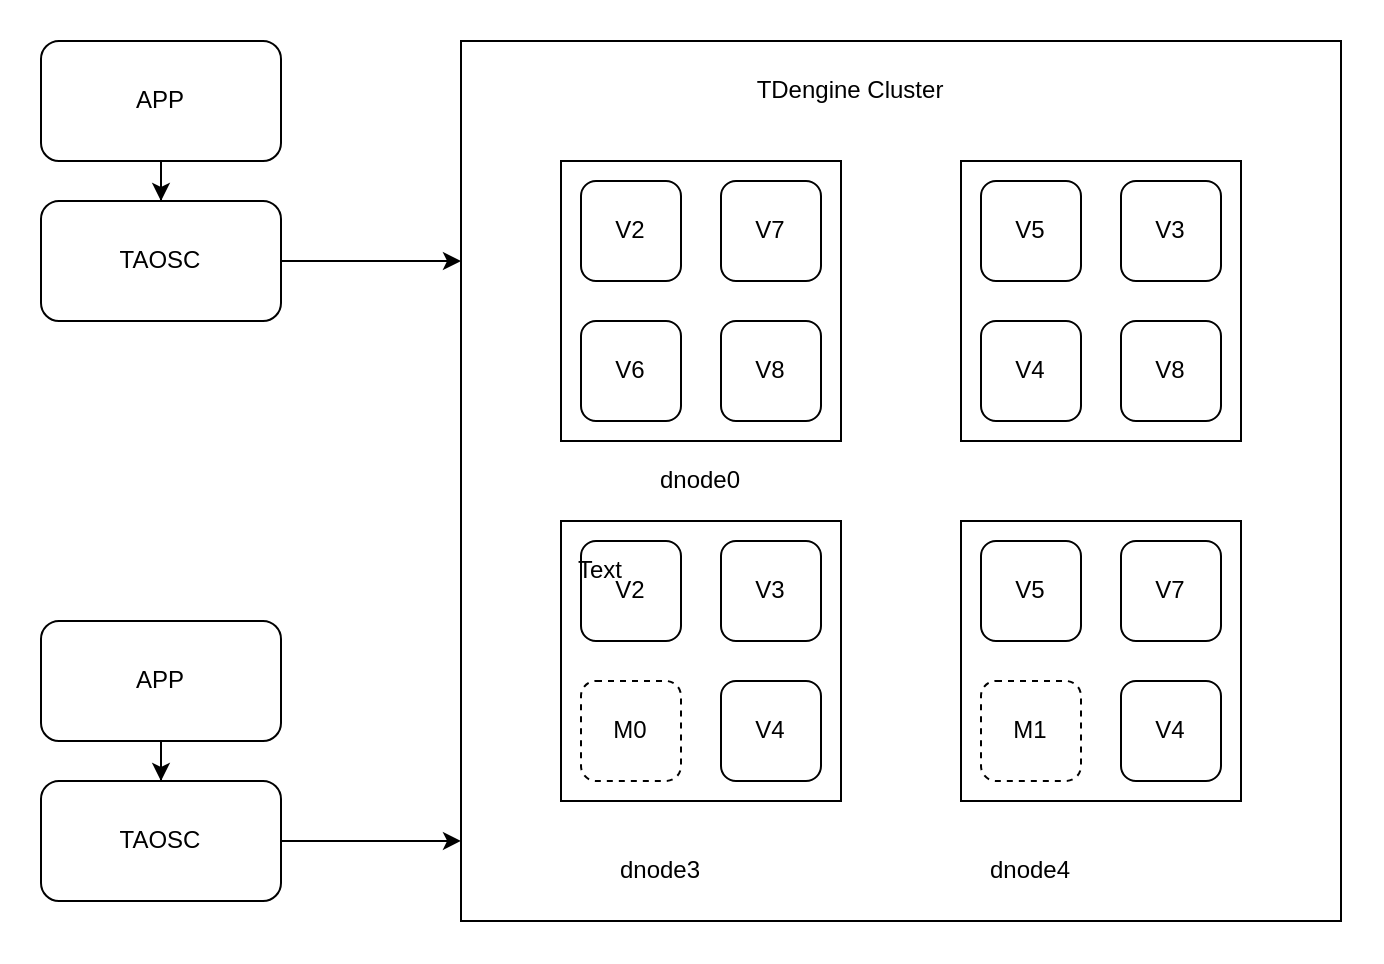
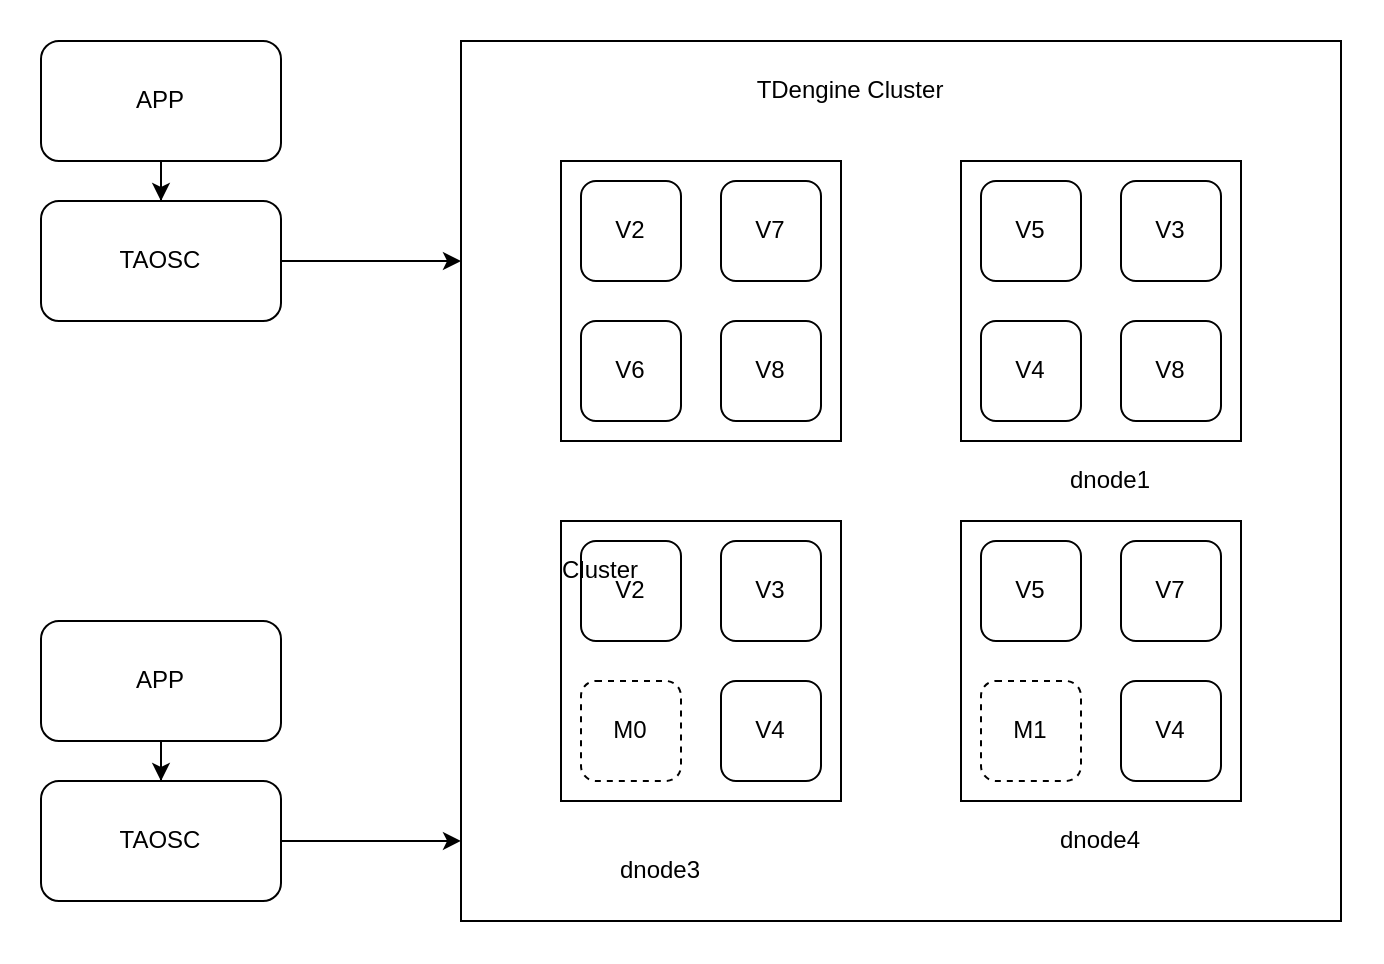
  <mxCell id="0" />
  <mxCell id="1" parent="0" />
  <mxCell id="2" value="" style="whiteSpace=wrap;html=1;aspect=fixed;" vertex="1" parent="1"><mxGeometry x="230" y="20" width="440" height="440" as="geometry" /></mxCell>
  <mxCell id="3" value="" style="edgeStyle=orthogonalEdgeStyle;rounded=0;orthogonalLoop=1;jettySize=auto;html=1;" edge="1" parent="1" source="4" target="6"><mxGeometry relative="1" as="geometry" /></mxCell>
  <mxCell id="4" value="APP" style="rounded=1;whiteSpace=wrap;html=1;" vertex="1" parent="1"><mxGeometry x="20" y="20" width="120" height="60" as="geometry" /></mxCell>
  <mxCell id="5" style="edgeStyle=orthogonalEdgeStyle;rounded=0;orthogonalLoop=1;jettySize=auto;html=1;entryX=0;entryY=0.25;entryDx=0;entryDy=0;" edge="1" parent="1" source="6" target="2"><mxGeometry relative="1" as="geometry" /></mxCell>
  <mxCell id="6" value="TAOSC" style="rounded=1;whiteSpace=wrap;html=1;" vertex="1" parent="1"><mxGeometry x="20" y="100" width="120" height="60" as="geometry" /></mxCell>
  <mxCell id="7" value="" style="edgeStyle=orthogonalEdgeStyle;rounded=0;orthogonalLoop=1;jettySize=auto;html=1;" edge="1" parent="1" source="8" target="9"><mxGeometry relative="1" as="geometry" /></mxCell>
  <mxCell id="8" value="APP" style="rounded=1;whiteSpace=wrap;html=1;" vertex="1" parent="1"><mxGeometry x="20" y="310" width="120" height="60" as="geometry" /></mxCell>
  <mxCell id="9" value="TAOSC" style="rounded=1;whiteSpace=wrap;html=1;" vertex="1" parent="1"><mxGeometry x="20" y="390" width="120" height="60" as="geometry" /></mxCell>
  <mxCell id="10" value="" style="whiteSpace=wrap;html=1;aspect=fixed;" vertex="1" parent="1"><mxGeometry x="280" y="80" width="140" height="140" as="geometry" /></mxCell>
  <mxCell id="11" value="V2" style="rounded=1;whiteSpace=wrap;html=1;" vertex="1" parent="1"><mxGeometry x="290" y="90" width="50" height="50" as="geometry" /></mxCell>
  <mxCell id="12" value="V7" style="rounded=1;whiteSpace=wrap;html=1;" vertex="1" parent="1"><mxGeometry x="360" y="90" width="50" height="50" as="geometry" /></mxCell>
  <mxCell id="13" value="V6&lt;span style=&quot;color: rgba(0, 0, 0, 0); font-family: monospace; font-size: 0px; text-align: start; text-wrap: nowrap;&quot;&gt;%3CmxGraphModel%3E%3Croot%3E%3CmxCell%20id%3D%220%22%2F%3E%3CmxCell%20id%3D%221%22%20parent%3D%220%22%2F%3E%3CmxCell%20id%3D%222%22%20value%3D%22V7%22%20style%3D%22rounded%3D1%3BwhiteSpace%3Dwrap%3Bhtml%3D1%3B%22%20vertex%3D%221%22%20parent%3D%221%22%3E%3CmxGeometry%20x%3D%22470%22%20y%3D%22240%22%20width%3D%2250%22%20height%3D%2250%22%20as%3D%22geometry%22%2F%3E%3C%2FmxCell%3E%3C%2Froot%3E%3C%2FmxGraphModel%3E&lt;/span&gt;" style="rounded=1;whiteSpace=wrap;html=1;" vertex="1" parent="1"><mxGeometry x="290" y="160" width="50" height="50" as="geometry" /></mxCell>
  <mxCell id="14" value="V8" style="rounded=1;whiteSpace=wrap;html=1;" vertex="1" parent="1"><mxGeometry x="360" y="160" width="50" height="50" as="geometry" /></mxCell>
  <mxCell id="15" value="" style="whiteSpace=wrap;html=1;aspect=fixed;" vertex="1" parent="1"><mxGeometry x="480" y="80" width="140" height="140" as="geometry" /></mxCell>
  <mxCell id="16" value="V5" style="rounded=1;whiteSpace=wrap;html=1;" vertex="1" parent="1"><mxGeometry x="490" y="90" width="50" height="50" as="geometry" /></mxCell>
  <mxCell id="17" value="V3" style="rounded=1;whiteSpace=wrap;html=1;" vertex="1" parent="1"><mxGeometry x="560" y="90" width="50" height="50" as="geometry" /></mxCell>
  <mxCell id="18" value="V4" style="rounded=1;whiteSpace=wrap;html=1;" vertex="1" parent="1"><mxGeometry x="490" y="160" width="50" height="50" as="geometry" /></mxCell>
  <mxCell id="19" value="V8" style="rounded=1;whiteSpace=wrap;html=1;" vertex="1" parent="1"><mxGeometry x="560" y="160" width="50" height="50" as="geometry" /></mxCell>
  <mxCell id="20" value="" style="whiteSpace=wrap;html=1;aspect=fixed;" vertex="1" parent="1"><mxGeometry x="280" y="260" width="140" height="140" as="geometry" /></mxCell>
  <mxCell id="21" value="V2" style="rounded=1;whiteSpace=wrap;html=1;" vertex="1" parent="1"><mxGeometry x="290" y="270" width="50" height="50" as="geometry" /></mxCell>
  <mxCell id="22" value="V3" style="rounded=1;whiteSpace=wrap;html=1;" vertex="1" parent="1"><mxGeometry x="360" y="270" width="50" height="50" as="geometry" /></mxCell>
  <mxCell id="23" value="M0" style="rounded=1;whiteSpace=wrap;html=1;dashed=1;" vertex="1" parent="1"><mxGeometry x="290" y="340" width="50" height="50" as="geometry" /></mxCell>
  <mxCell id="24" value="V4" style="rounded=1;whiteSpace=wrap;html=1;" vertex="1" parent="1"><mxGeometry x="360" y="340" width="50" height="50" as="geometry" /></mxCell>
  <mxCell id="25" value="" style="whiteSpace=wrap;html=1;aspect=fixed;" vertex="1" parent="1"><mxGeometry x="480" y="260" width="140" height="140" as="geometry" /></mxCell>
  <mxCell id="26" value="V5" style="rounded=1;whiteSpace=wrap;html=1;" vertex="1" parent="1"><mxGeometry x="490" y="270" width="50" height="50" as="geometry" /></mxCell>
  <mxCell id="27" value="V7" style="rounded=1;whiteSpace=wrap;html=1;" vertex="1" parent="1"><mxGeometry x="560" y="270" width="50" height="50" as="geometry" /></mxCell>
  <mxCell id="28" value="M1" style="rounded=1;whiteSpace=wrap;html=1;dashed=1;" vertex="1" parent="1"><mxGeometry x="490" y="340" width="50" height="50" as="geometry" /></mxCell>
  <mxCell id="29" value="V4" style="rounded=1;whiteSpace=wrap;html=1;" vertex="1" parent="1"><mxGeometry x="560" y="340" width="50" height="50" as="geometry" /></mxCell>
  <mxCell id="30" style="edgeStyle=orthogonalEdgeStyle;rounded=0;orthogonalLoop=1;jettySize=auto;html=1;entryX=0;entryY=0.909;entryDx=0;entryDy=0;entryPerimeter=0;" edge="1" parent="1" source="9" target="2"><mxGeometry relative="1" as="geometry" /></mxCell>
- <mxCell id="31" value="Text" style="text;html=1;align=center;verticalAlign=middle;whiteSpace=wrap;rounded=0;" vertex="1" parent="1"><mxGeometry x="270" y="270" width="60" height="30" as="geometry" /></mxCell>
+ <mxCell id="31" value="Cluster" style="text;html=1;align=center;verticalAlign=middle;whiteSpace=wrap;rounded=0;" vertex="1" parent="1"><mxGeometry x="270" y="270" width="60" height="30" as="geometry" /></mxCell>
  <mxCell id="32" value="TDengine Cluster" style="text;html=1;align=center;verticalAlign=middle;whiteSpace=wrap;rounded=0;" vertex="1" parent="1"><mxGeometry x="370" y="30" width="110" height="30" as="geometry" /></mxCell>
- <mxCell id="33" value="dnode0" style="text;html=1;align=center;verticalAlign=middle;whiteSpace=wrap;rounded=0;" vertex="1" parent="1"><mxGeometry x="295" y="225" width="110" height="30" as="geometry" /></mxCell>
+ <mxCell id="34" value="dnode1" style="text;html=1;align=center;verticalAlign=middle;whiteSpace=wrap;rounded=0;" vertex="1" parent="1"><mxGeometry x="500" y="225" width="110" height="30" as="geometry" /></mxCell>
  <mxCell id="35" value="dnode3" style="text;html=1;align=center;verticalAlign=middle;whiteSpace=wrap;rounded=0;" vertex="1" parent="1"><mxGeometry x="275" y="420" width="110" height="30" as="geometry" /></mxCell>
- <mxCell id="36" value="dnode4" style="text;html=1;align=center;verticalAlign=middle;whiteSpace=wrap;rounded=0;" vertex="1" parent="1"><mxGeometry x="460" y="420" width="110" height="30" as="geometry" /></mxCell>
+ <mxCell id="36" value="dnode4" style="text;html=1;align=center;verticalAlign=middle;whiteSpace=wrap;rounded=0;" vertex="1" parent="1"><mxGeometry x="495" y="405" width="110" height="30" as="geometry" /></mxCell>
